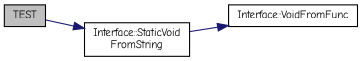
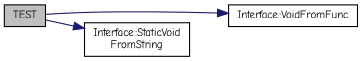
  digraph {
    fontname="Comic Neue"
    rankdir=LR
    node [color=black fillcolor=white fontname="Comic Neue" fontsize=10 shape=record style=filled]
    edge [color=midnightblue fontname="Comic Neue" fontsize=10 labelfontname=Helvetica labelfontsize=10 style=solid]
    n1 [fillcolor=grey75 fontcolor=black height=0.2 label=TEST width=0.4]
    n2 [height=0.2 label="Interface::VoidFromFunc" width=0.4]
    n3 [height=0.2 label="Interface::StaticVoid\lFromString" width=0.4]
-   n3 -> n2
+   n1 -> n2
    n1 -> n3
  }
